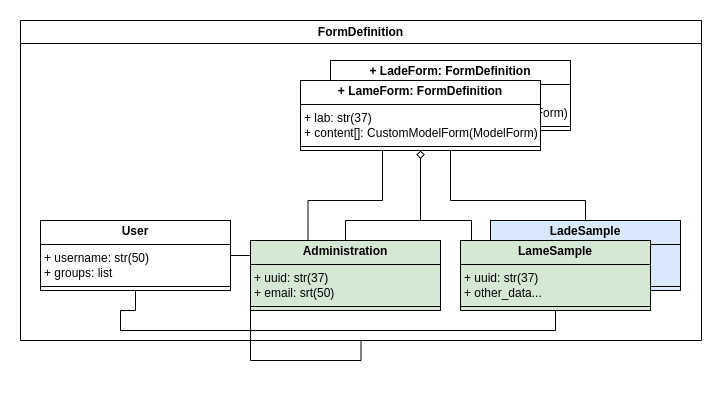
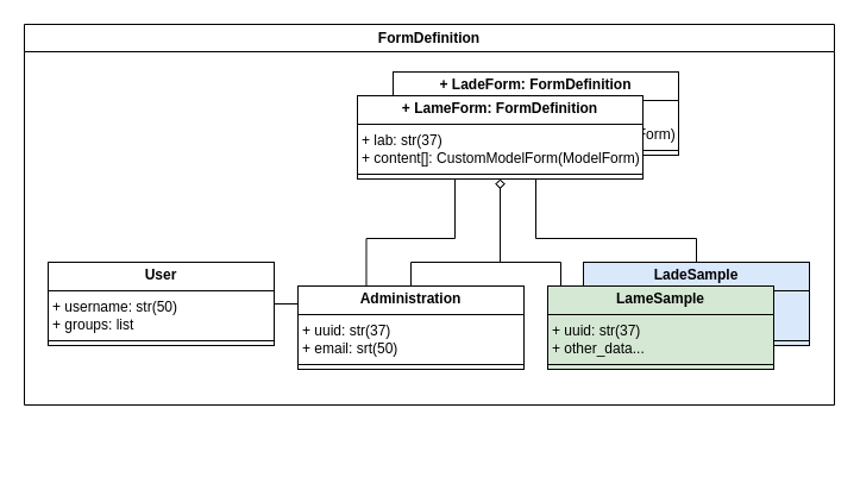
  <mxCell id="0" />
  <mxCell id="1" parent="0" />
  <mxCell id="2" style="edgeStyle=orthogonalEdgeStyle;rounded=0;orthogonalLoop=1;jettySize=auto;html=1;endArrow=none;endFill=0;strokeWidth=1;endSize=6;jumpSize=6;swimlaneLine=1;" edge="1" parent="1" target="15"><mxGeometry relative="1" as="geometry"><mxPoint x="382.47" y="150" as="targetPoint" /><Array as="points"><mxPoint x="308" y="200" /><mxPoint x="382" y="200" /></Array><mxPoint x="307.47" y="240" as="sourcePoint" /></mxGeometry></mxCell>
  <mxCell id="3" style="edgeStyle=orthogonalEdgeStyle;rounded=0;orthogonalLoop=1;jettySize=auto;html=1;entryX=0;entryY=0.5;entryDx=0;entryDy=0;endArrow=none;endFill=0;" edge="1" parent="1"><mxGeometry relative="1" as="geometry"><mxPoint x="301" y="395" as="sourcePoint" /></mxGeometry></mxCell>
  <mxCell id="4" value="" style="group" vertex="1" connectable="0" parent="1"><mxGeometry x="330" y="60" width="350" height="230" as="geometry" /></mxCell>
  <mxCell id="5" style="edgeStyle=orthogonalEdgeStyle;rounded=0;orthogonalLoop=1;jettySize=auto;html=1;entryX=0.5;entryY=1;entryDx=0;entryDy=0;endArrow=diamond;endFill=0;strokeWidth=1;endSize=6;jumpSize=6;exitX=0.5;exitY=0;exitDx=0;exitDy=0;swimlaneLine=1;" edge="1" parent="4" source="6"><mxGeometry relative="1" as="geometry"><mxPoint x="55" y="230" as="sourcePoint" /><mxPoint x="120.0" y="70" as="targetPoint" /><Array as="points"><mxPoint x="255" y="140" /><mxPoint x="120" y="140" /></Array></mxGeometry></mxCell>
  <mxCell id="6" value="&lt;p style=&quot;margin:0px;margin-top:4px;text-align:center;&quot;&gt;&lt;b&gt;LadeSample&lt;/b&gt;&lt;/p&gt;&lt;hr size=&quot;1&quot; style=&quot;border-style:solid;&quot;&gt;&lt;p style=&quot;margin:0px;margin-left:4px;&quot;&gt;+ uuid: str(37)&lt;br&gt;+ other_data...&lt;/p&gt;&lt;hr size=&quot;1&quot; style=&quot;border-style:solid;&quot;&gt;&lt;p style=&quot;margin:0px;margin-left:4px;&quot;&gt;&lt;br&gt;&lt;/p&gt;" style="verticalAlign=top;align=left;overflow=fill;html=1;whiteSpace=wrap;swimlaneLine=1;fillColor=#dae8fc;" vertex="1" parent="4"><mxGeometry x="160" y="160" width="190" height="70" as="geometry" /></mxCell>
  <mxCell id="7" value="&lt;p style=&quot;margin:0px;margin-top:4px;text-align:center;&quot;&gt;&lt;b&gt;+ LadeForm: FormDefinition&lt;/b&gt;&lt;/p&gt;&lt;hr size=&quot;1&quot; style=&quot;border-style:solid;&quot;&gt;&lt;p style=&quot;margin:0px;margin-left:4px;&quot;&gt;+ lab: str(37)&lt;br&gt;+ content[]: CustomModelForm(ModelForm)&lt;/p&gt;&lt;hr size=&quot;1&quot; style=&quot;border-style:solid;&quot;&gt;&lt;p style=&quot;margin:0px;margin-left:4px;&quot;&gt;&lt;br&gt;&lt;/p&gt;" style="verticalAlign=top;align=left;overflow=fill;html=1;whiteSpace=wrap;swimlaneLine=1;" vertex="1" parent="4"><mxGeometry width="240" height="70" as="geometry" /></mxCell>
  <mxCell id="8" value="FormDefinition" style="swimlane;whiteSpace=wrap;html=1;swimlaneLine=1;" vertex="1" parent="1"><mxGeometry x="20" y="20" width="681" height="320" as="geometry"><mxRectangle x="160" y="340" width="120" height="30" as="alternateBounds" /></mxGeometry></mxCell>
- <mxCell id="9" style="edgeStyle=orthogonalEdgeStyle;rounded=0;orthogonalLoop=1;jettySize=auto;html=1;endArrow=none;endFill=0;exitX=0.5;exitY=1;exitDx=0;exitDy=0;swimlaneLine=1;" edge="1" parent="1" source="11" target="14"><mxGeometry relative="1" as="geometry"><Array as="points"><mxPoint x="120" y="310" /><mxPoint x="120" y="330" /><mxPoint x="555" y="330" /></Array></mxGeometry></mxCell>
- <mxCell id="10" style="edgeStyle=orthogonalEdgeStyle;rounded=0;orthogonalLoop=1;jettySize=auto;html=1;exitX=1;exitY=0.5;exitDx=0;exitDy=0;endArrow=none;endFill=0;" edge="1" parent="1" source="11" target="8"><mxGeometry relative="1" as="geometry" /></mxCell>
+ <mxCell id="10" style="edgeStyle=orthogonalEdgeStyle;rounded=0;orthogonalLoop=1;jettySize=auto;html=1;exitX=1;exitY=0.5;exitDx=0;exitDy=0;entryX=0;entryY=0.5;entryDx=0;entryDy=0;endArrow=none;endFill=0;" edge="1" parent="1" source="11" target="13"><mxGeometry relative="1" as="geometry" /></mxCell>
  <mxCell id="11" value="&lt;p style=&quot;margin:0px;margin-top:4px;text-align:center;&quot;&gt;&lt;b&gt;User&lt;/b&gt;&lt;/p&gt;&lt;hr size=&quot;1&quot; style=&quot;border-style:solid;&quot;&gt;&lt;p style=&quot;margin:0px;margin-left:4px;&quot;&gt;+ username: str(50)&lt;br&gt;+ groups: list&lt;/p&gt;&lt;hr size=&quot;1&quot; style=&quot;border-style:solid;&quot;&gt;&lt;p style=&quot;margin:0px;margin-left:4px;&quot;&gt;&lt;br&gt;&lt;/p&gt;" style="verticalAlign=top;align=left;overflow=fill;html=1;whiteSpace=wrap;swimlaneLine=1;" vertex="1" parent="1"><mxGeometry x="40" y="220" width="190" height="70" as="geometry" /></mxCell>
  <mxCell id="12" style="edgeStyle=orthogonalEdgeStyle;rounded=0;orthogonalLoop=1;jettySize=auto;html=1;entryX=0.5;entryY=1;entryDx=0;entryDy=0;endArrow=diamond;endFill=0;strokeWidth=1;endSize=6;jumpSize=6;swimlaneLine=1;" edge="1" parent="1" source="13"><mxGeometry relative="1" as="geometry"><mxPoint x="420" y="150" as="targetPoint" /><Array as="points"><mxPoint x="345" y="220" /><mxPoint x="420" y="220" /></Array></mxGeometry></mxCell>
- <mxCell id="13" value="&lt;p style=&quot;margin:0px;margin-top:4px;text-align:center;&quot;&gt;&lt;b&gt;Administration&lt;/b&gt;&lt;/p&gt;&lt;hr size=&quot;1&quot; style=&quot;border-style:solid;&quot;&gt;&lt;p style=&quot;margin:0px;margin-left:4px;&quot;&gt;+ uuid: str(37)&lt;br&gt;+ email: srt(50)&lt;/p&gt;&lt;hr size=&quot;1&quot; style=&quot;border-style:solid;&quot;&gt;&lt;p style=&quot;margin:0px;margin-left:4px;&quot;&gt;&lt;br&gt;&lt;/p&gt;" style="verticalAlign=top;align=left;overflow=fill;html=1;whiteSpace=wrap;swimlaneLine=1;fillColor=#d5e8d4;" vertex="1" parent="1"><mxGeometry x="250" y="240" width="190" height="70" as="geometry" /></mxCell>
+ <mxCell id="13" value="&lt;p style=&quot;margin:0px;margin-top:4px;text-align:center;&quot;&gt;&lt;b&gt;Administration&lt;/b&gt;&lt;/p&gt;&lt;hr size=&quot;1&quot; style=&quot;border-style:solid;&quot;&gt;&lt;p style=&quot;margin:0px;margin-left:4px;&quot;&gt;+ uuid: str(37)&lt;br&gt;+ email: srt(50)&lt;/p&gt;&lt;hr size=&quot;1&quot; style=&quot;border-style:solid;&quot;&gt;&lt;p style=&quot;margin:0px;margin-left:4px;&quot;&gt;&lt;br&gt;&lt;/p&gt;" style="verticalAlign=top;align=left;overflow=fill;html=1;whiteSpace=wrap;swimlaneLine=1;" vertex="1" parent="1"><mxGeometry x="250" y="240" width="190" height="70" as="geometry" /></mxCell>
  <mxCell id="14" value="&lt;p style=&quot;margin:0px;margin-top:4px;text-align:center;&quot;&gt;&lt;b&gt;LameSample&lt;/b&gt;&lt;/p&gt;&lt;hr size=&quot;1&quot; style=&quot;border-style:solid;&quot;&gt;&lt;p style=&quot;margin:0px;margin-left:4px;&quot;&gt;+ uuid: str(37)&lt;br&gt;+ other_data...&lt;/p&gt;&lt;hr size=&quot;1&quot; style=&quot;border-style:solid;&quot;&gt;&lt;p style=&quot;margin:0px;margin-left:4px;&quot;&gt;&lt;br&gt;&lt;/p&gt;" style="verticalAlign=top;align=left;overflow=fill;html=1;whiteSpace=wrap;swimlaneLine=1;fillColor=#d5e8d4;" vertex="1" parent="1"><mxGeometry x="460" y="240" width="190" height="70" as="geometry" /></mxCell>
  <mxCell id="15" value="&lt;p style=&quot;margin:0px;margin-top:4px;text-align:center;&quot;&gt;&lt;b&gt;+ LameForm: FormDefinition&lt;/b&gt;&lt;/p&gt;&lt;hr size=&quot;1&quot; style=&quot;border-style:solid;&quot;&gt;&lt;p style=&quot;margin:0px;margin-left:4px;&quot;&gt;+ lab: str(37)&lt;br&gt;+ content[]: CustomModelForm(ModelForm)&lt;/p&gt;&lt;hr size=&quot;1&quot; style=&quot;border-style:solid;&quot;&gt;&lt;p style=&quot;margin:0px;margin-left:4px;&quot;&gt;&lt;br&gt;&lt;/p&gt;" style="verticalAlign=top;align=left;overflow=fill;html=1;whiteSpace=wrap;swimlaneLine=1;" vertex="1" parent="1"><mxGeometry x="300" y="80" width="240" height="70" as="geometry" /></mxCell>
  <mxCell id="16" style="edgeStyle=orthogonalEdgeStyle;rounded=0;orthogonalLoop=1;jettySize=auto;html=1;entryX=0.5;entryY=1;entryDx=0;entryDy=0;endArrow=diamond;endFill=0;strokeWidth=1;endSize=6;jumpSize=6;exitX=0.5;exitY=0;exitDx=0;exitDy=0;swimlaneLine=1;" edge="1" parent="1" source="14"><mxGeometry relative="1" as="geometry"><mxPoint x="355" y="310" as="sourcePoint" /><mxPoint x="420" y="150" as="targetPoint" /><Array as="points"><mxPoint x="471" y="240" /><mxPoint x="471" y="220" /><mxPoint x="420" y="220" /></Array></mxGeometry></mxCell>
